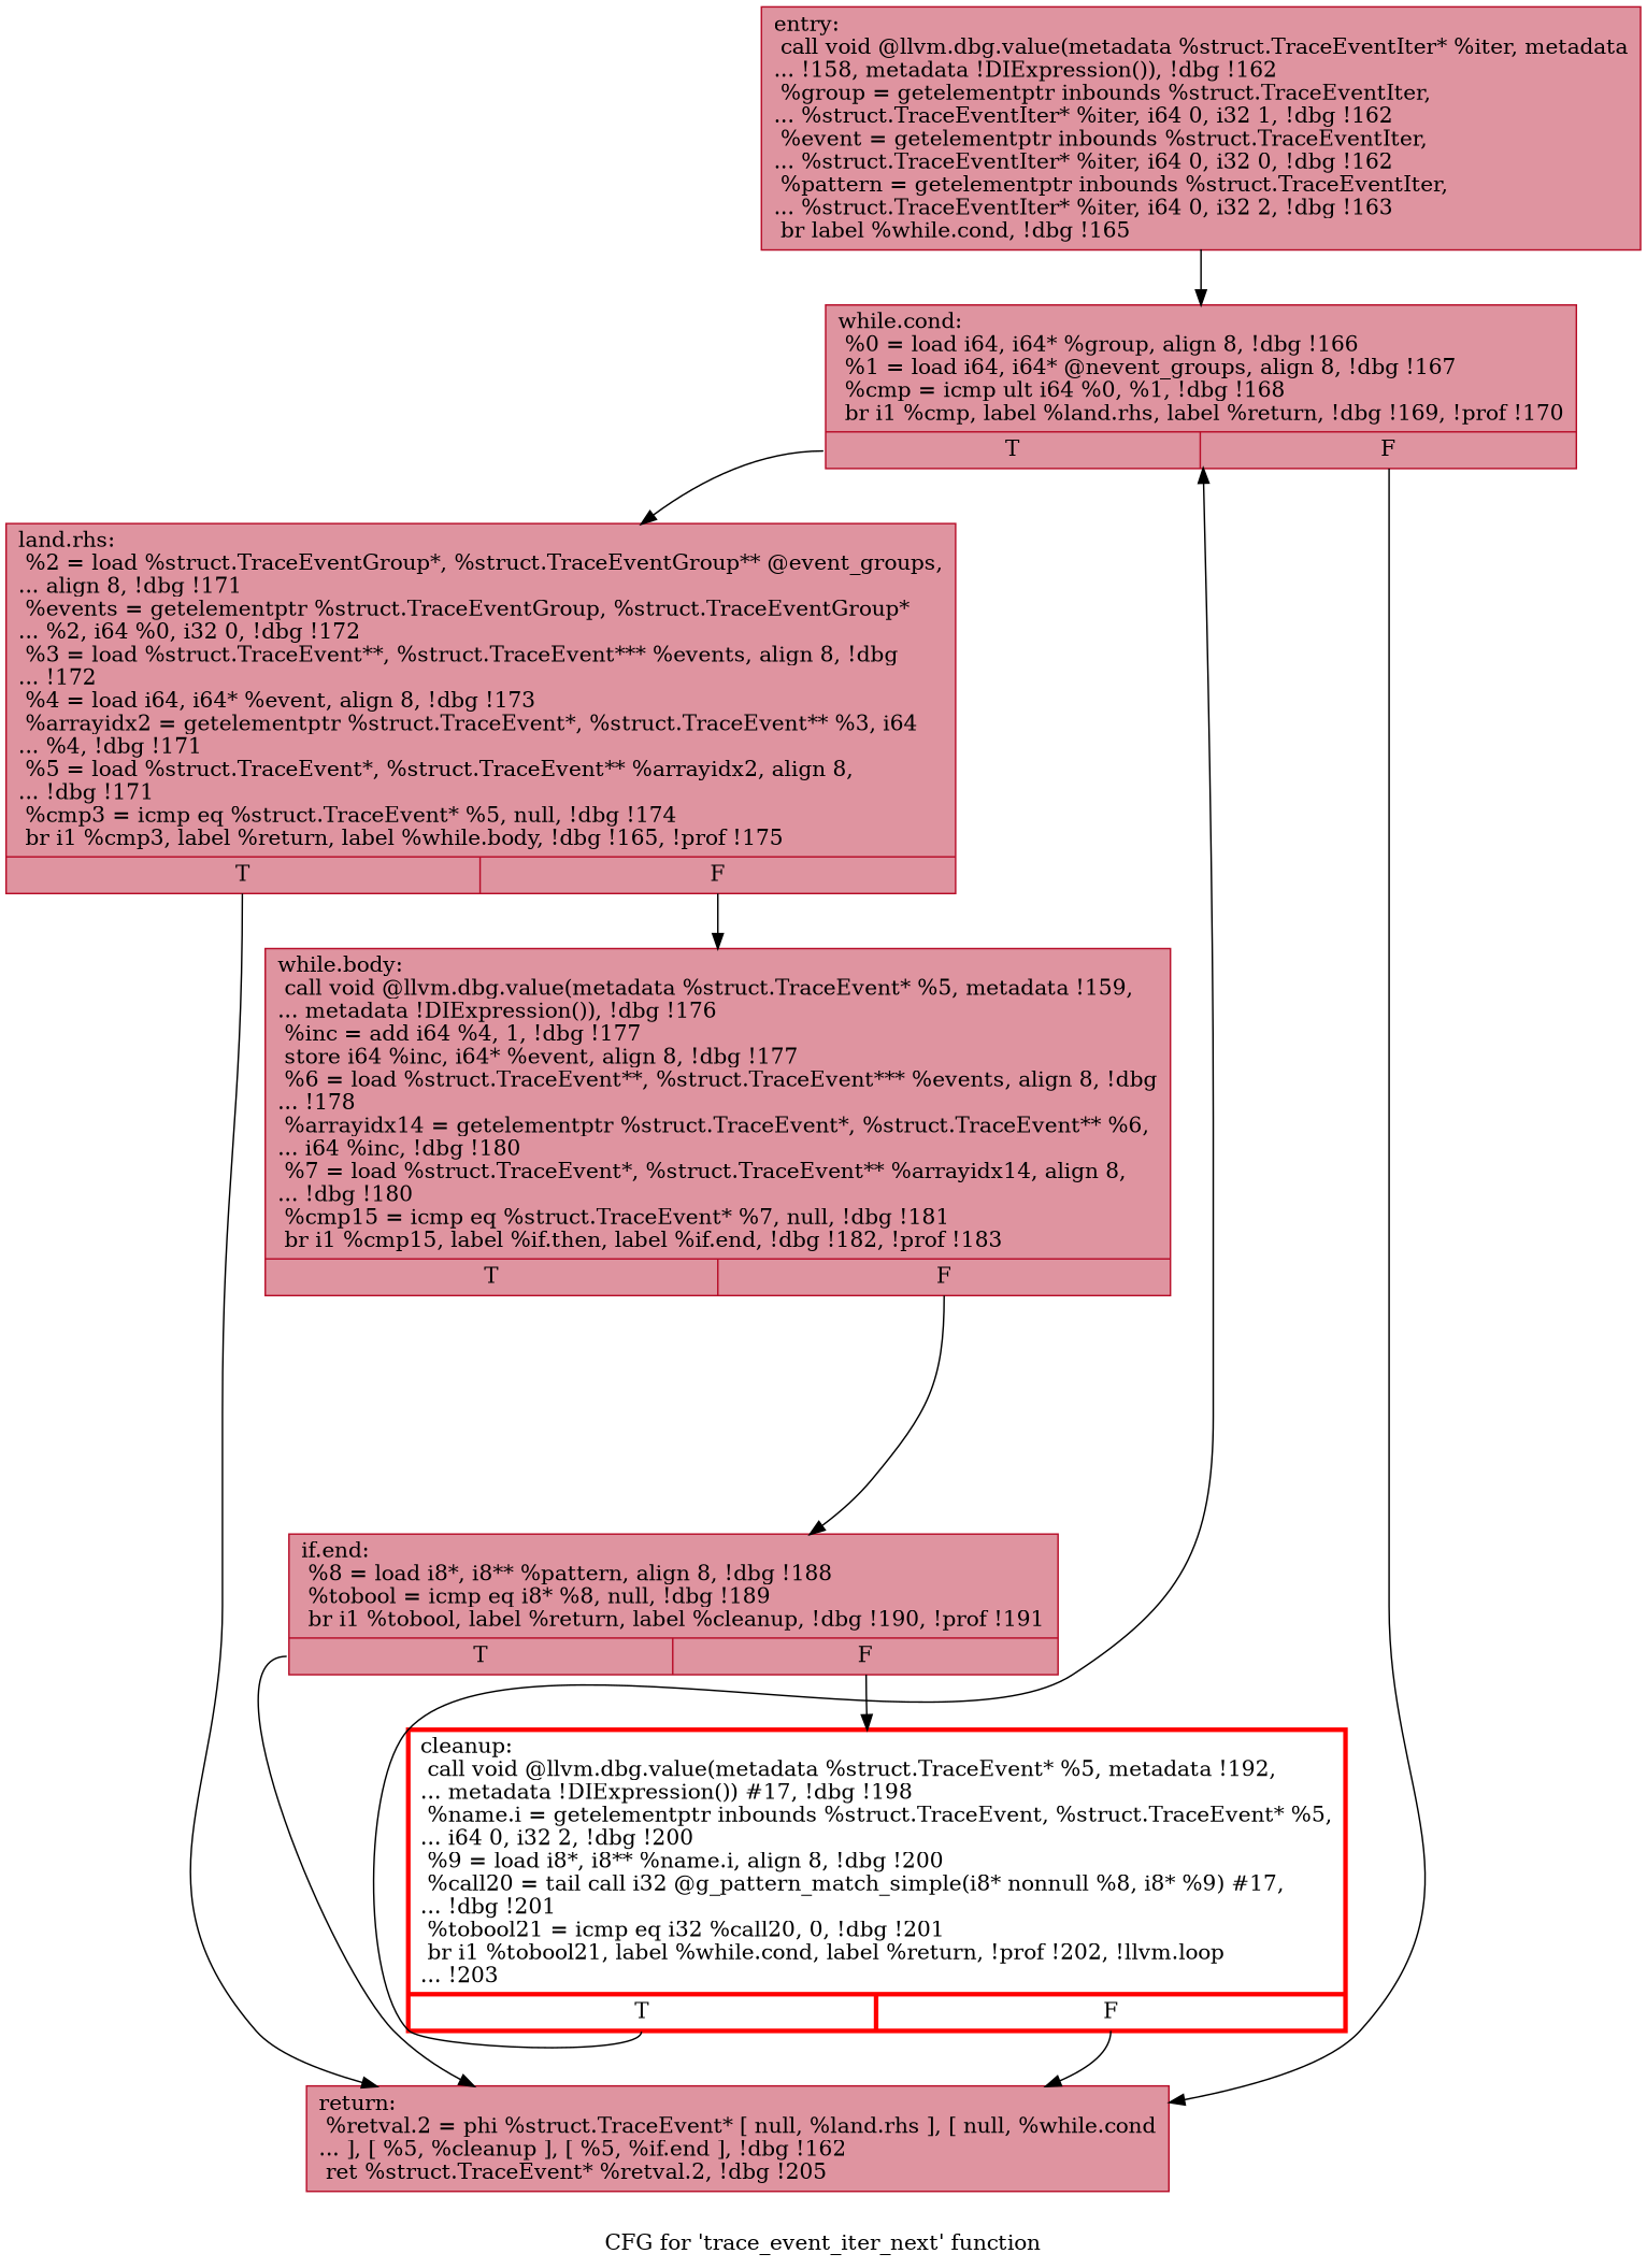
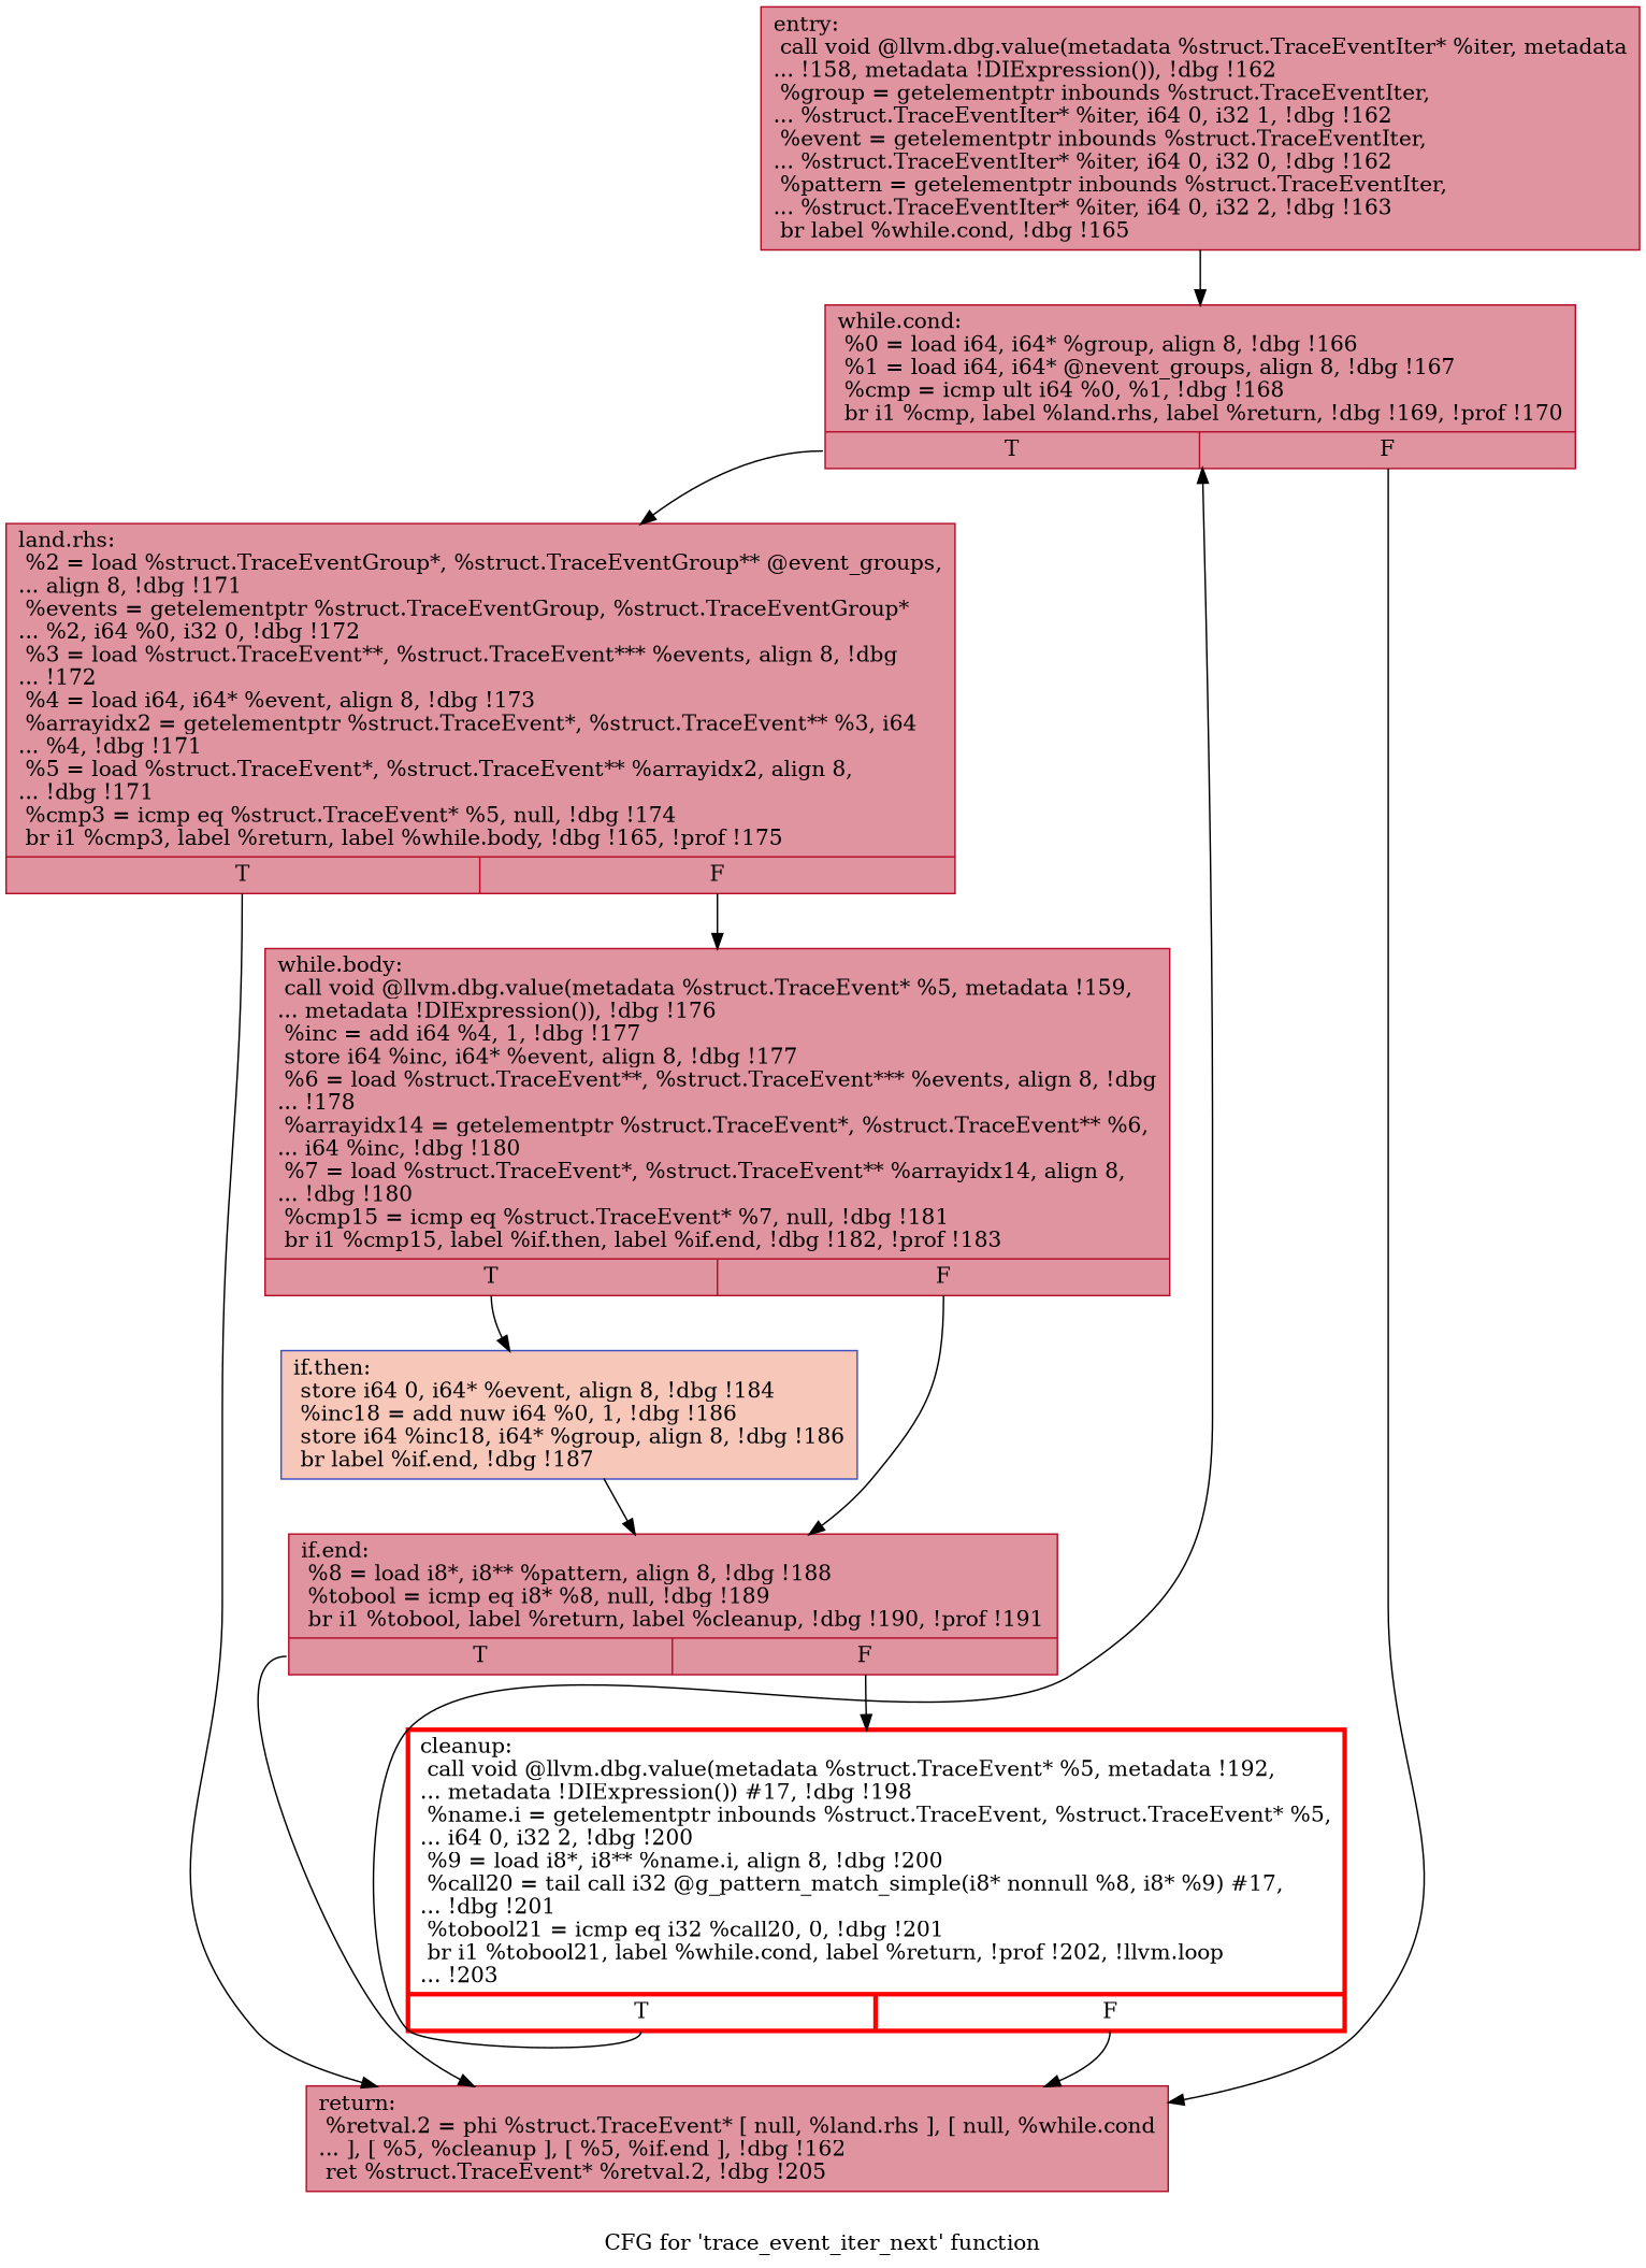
  digraph {
    label="CFG for 'trace_event_iter_next' function"
    node [color="#b70d28ff" fillcolor="#b70d2870" shape=record style=filled]
    edge [tailport=s0]
    n1 [label="{entry:\l  call void @llvm.dbg.value(metadata %struct.TraceEventIter* %iter, metadata\l... !158, metadata !DIExpression()), !dbg !162\l  %group = getelementptr inbounds %struct.TraceEventIter,\l... %struct.TraceEventIter* %iter, i64 0, i32 1, !dbg !162\l  %event = getelementptr inbounds %struct.TraceEventIter,\l... %struct.TraceEventIter* %iter, i64 0, i32 0, !dbg !162\l  %pattern = getelementptr inbounds %struct.TraceEventIter,\l... %struct.TraceEventIter* %iter, i64 0, i32 2, !dbg !163\l  br label %while.cond, !dbg !165\l}"]
    n2 [label="{while.cond:                                       \l  %0 = load i64, i64* %group, align 8, !dbg !166\l  %1 = load i64, i64* @nevent_groups, align 8, !dbg !167\l  %cmp = icmp ult i64 %0, %1, !dbg !168\l  br i1 %cmp, label %land.rhs, label %return, !dbg !169, !prof !170\l|{<s0>T|<s1>F}}"]
    n3 [label="{land.rhs:                                         \l  %2 = load %struct.TraceEventGroup*, %struct.TraceEventGroup** @event_groups,\l... align 8, !dbg !171\l  %events = getelementptr %struct.TraceEventGroup, %struct.TraceEventGroup*\l... %2, i64 %0, i32 0, !dbg !172\l  %3 = load %struct.TraceEvent**, %struct.TraceEvent*** %events, align 8, !dbg\l... !172\l  %4 = load i64, i64* %event, align 8, !dbg !173\l  %arrayidx2 = getelementptr %struct.TraceEvent*, %struct.TraceEvent** %3, i64\l... %4, !dbg !171\l  %5 = load %struct.TraceEvent*, %struct.TraceEvent** %arrayidx2, align 8,\l... !dbg !171\l  %cmp3 = icmp eq %struct.TraceEvent* %5, null, !dbg !174\l  br i1 %cmp3, label %return, label %while.body, !dbg !165, !prof !175\l|{<s0>T|<s1>F}}"]
    n4 [label="{return:                                           \l  %retval.2 = phi %struct.TraceEvent* [ null, %land.rhs ], [ null, %while.cond\l... ], [ %5, %cleanup ], [ %5, %if.end ], !dbg !162\l  ret %struct.TraceEvent* %retval.2, !dbg !205\l}"]
    n5 [label="{while.body:                                       \l  call void @llvm.dbg.value(metadata %struct.TraceEvent* %5, metadata !159,\l... metadata !DIExpression()), !dbg !176\l  %inc = add i64 %4, 1, !dbg !177\l  store i64 %inc, i64* %event, align 8, !dbg !177\l  %6 = load %struct.TraceEvent**, %struct.TraceEvent*** %events, align 8, !dbg\l... !178\l  %arrayidx14 = getelementptr %struct.TraceEvent*, %struct.TraceEvent** %6,\l... i64 %inc, !dbg !180\l  %7 = load %struct.TraceEvent*, %struct.TraceEvent** %arrayidx14, align 8,\l... !dbg !180\l  %cmp15 = icmp eq %struct.TraceEvent* %7, null, !dbg !181\l  br i1 %cmp15, label %if.then, label %if.end, !dbg !182, !prof !183\l|{<s0>T|<s1>F}}"]
+   n6 [color="#3d50c3ff" fillcolor="#ec7f6370" label="{if.then:                                          \l  store i64 0, i64* %event, align 8, !dbg !184\l  %inc18 = add nuw i64 %0, 1, !dbg !186\l  store i64 %inc18, i64* %group, align 8, !dbg !186\l  br label %if.end, !dbg !187\l}"]
    n7 [label="{if.end:                                           \l  %8 = load i8*, i8** %pattern, align 8, !dbg !188\l  %tobool = icmp eq i8* %8, null, !dbg !189\l  br i1 %tobool, label %return, label %cleanup, !dbg !190, !prof !191\l|{<s0>T|<s1>F}}"]
    n8 [color=red label="{cleanup:                                          \l  call void @llvm.dbg.value(metadata %struct.TraceEvent* %5, metadata !192,\l... metadata !DIExpression()) #17, !dbg !198\l  %name.i = getelementptr inbounds %struct.TraceEvent, %struct.TraceEvent* %5,\l... i64 0, i32 2, !dbg !200\l  %9 = load i8*, i8** %name.i, align 8, !dbg !200\l  %call20 = tail call i32 @g_pattern_match_simple(i8* nonnull %8, i8* %9) #17,\l... !dbg !201\l  %tobool21 = icmp eq i32 %call20, 0, !dbg !201\l  br i1 %tobool21, label %while.cond, label %return, !prof !202, !llvm.loop\l... !203\l|{<s0>T|<s1>F}}" penwidth=3.0 fillcolor="" style=""]
    n1 -> n2 [tailport=""]
    n2 -> n3
    n2 -> n4 [tailport=s1]
    n3 -> n4
    n3 -> n5 [tailport=s1]
+   n5 -> n6
    n5 -> n7 [tailport=s1]
+   n6 -> n7 [tailport=""]
    n7 -> n4
    n7 -> n8 [tailport=s1]
    n8 -> n2
    n8 -> n4 [tailport=s1]
  }
